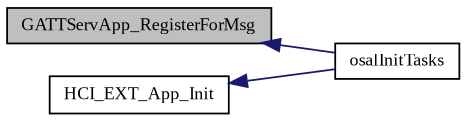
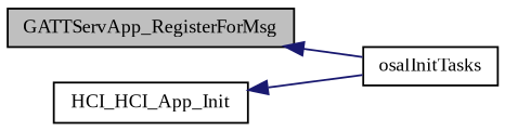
  digraph {
    fontname="Liberation Serif"
    rankdir=LR
    node [color=black fillcolor=white fontname="Liberation Serif" fontsize=10 shape=record style=filled]
    edge [color=midnightblue dir=back fontname="Liberation Serif" fontsize=10 labelfontname=Helvetica labelfontsize=10 style=solid]
    n1 [fillcolor=grey75 fontcolor=black height=0.2 label=GATTServApp_RegisterForMsg width=0.4]
    n2 [height=0.2 label=osalInitTasks width=0.4]
-   n3 [height=0.2 label=HCI_EXT_App_Init width=0.4]
+   n3 [height=0.2 label=HCI_HCI_App_Init width=0.4]
    n1 -> n2
    n3 -> n2
  }
